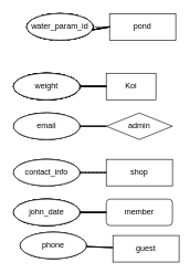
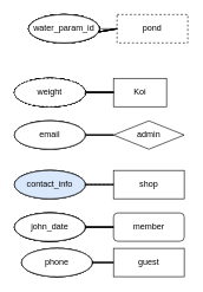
  <mxCell id="0" />
  <mxCell id="1" parent="0" />
- <mxCell id="2" value="guest" style="rounded=0;whiteSpace=wrap;html=1;" parent="1" vertex="1"><mxGeometry x="170" y="355" width="100" height="40" as="geometry" /></mxCell>
+ <mxCell id="2" value="guest" style="rounded=0;whiteSpace=wrap;html=1;" parent="1" vertex="1"><mxGeometry x="160" y="350" width="100" height="40" as="geometry" /></mxCell>
  <mxCell id="3" value="guest_id" style="ellipse;whiteSpace=wrap;html=1;align=center;fontStyle=4;" parent="1" vertex="1"><mxGeometry x="30" y="350" width="100" height="40" as="geometry" /></mxCell>
  <mxCell id="4" value="name" style="ellipse;whiteSpace=wrap;html=1;align=center;" parent="1" vertex="1"><mxGeometry x="30" y="350" width="100" height="40" as="geometry" /></mxCell>
  <mxCell id="5" value="email" style="ellipse;whiteSpace=wrap;html=1;align=center;" parent="1" vertex="1"><mxGeometry x="30" y="350" width="100" height="40" as="geometry" /></mxCell>
  <mxCell id="6" value="phone" style="ellipse;whiteSpace=wrap;html=1;align=center;" parent="1" vertex="1"><mxGeometry x="30" y="350" width="100" height="40" as="geometry" /></mxCell>
  <mxCell id="7" value="" style="endArrow=none;html=1;rounded=0;" parent="1" source="3" target="2" edge="1"><mxGeometry relative="1" as="geometry"><mxPoint x="120" y="260" as="sourcePoint" /><mxPoint x="280" y="260" as="targetPoint" /></mxGeometry></mxCell>
  <mxCell id="8" value="" style="endArrow=none;html=1;rounded=0;" parent="1" source="4" target="2" edge="1"><mxGeometry relative="1" as="geometry"><mxPoint x="120" y="260" as="sourcePoint" /><mxPoint x="280" y="260" as="targetPoint" /></mxGeometry></mxCell>
  <mxCell id="9" value="" style="endArrow=none;html=1;rounded=0;" parent="1" source="5" target="2" edge="1"><mxGeometry relative="1" as="geometry"><mxPoint x="120" y="260" as="sourcePoint" /><mxPoint x="280" y="260" as="targetPoint" /></mxGeometry></mxCell>
  <mxCell id="10" value="" style="endArrow=none;html=1;rounded=0;" parent="1" source="6" target="2" edge="1"><mxGeometry relative="1" as="geometry"><mxPoint x="120" y="260" as="sourcePoint" /><mxPoint x="280" y="260" as="targetPoint" /></mxGeometry></mxCell>
  <mxCell id="11" value="member" style="whiteSpace=wrap;html=1;align=center;rounded=1;" parent="1" vertex="1"><mxGeometry x="160" y="300" width="100" height="40" as="geometry" /></mxCell>
  <mxCell id="12" value="member_id" style="ellipse;whiteSpace=wrap;html=1;align=center;fontStyle=4;" parent="1" vertex="1"><mxGeometry x="20" y="300" width="100" height="40" as="geometry" /></mxCell>
  <mxCell id="13" value="name" style="ellipse;whiteSpace=wrap;html=1;align=center;" parent="1" vertex="1"><mxGeometry x="20" y="300" width="100" height="40" as="geometry" /></mxCell>
  <mxCell id="14" value="email" style="ellipse;whiteSpace=wrap;html=1;align=center;" parent="1" vertex="1"><mxGeometry x="20" y="300" width="100" height="40" as="geometry" /></mxCell>
  <mxCell id="15" value="" style="endArrow=none;html=1;rounded=0;" parent="1" source="11" target="14" edge="1"><mxGeometry relative="1" as="geometry"><mxPoint x="130" y="320" as="sourcePoint" /><mxPoint x="290" y="320" as="targetPoint" /></mxGeometry></mxCell>
  <mxCell id="16" value="phone" style="ellipse;whiteSpace=wrap;html=1;align=center;" parent="1" vertex="1"><mxGeometry x="20" y="300" width="100" height="40" as="geometry" /></mxCell>
  <mxCell id="17" value="adress" style="ellipse;whiteSpace=wrap;html=1;align=center;" parent="1" vertex="1"><mxGeometry x="20" y="300" width="100" height="40" as="geometry" /></mxCell>
  <mxCell id="18" value="john_date" style="ellipse;whiteSpace=wrap;html=1;align=center;" parent="1" vertex="1"><mxGeometry x="20" y="300" width="100" height="40" as="geometry" /></mxCell>
  <mxCell id="19" value="" style="endArrow=none;html=1;rounded=0;" parent="1" source="12" target="11" edge="1"><mxGeometry relative="1" as="geometry"><mxPoint x="130" y="320" as="sourcePoint" /><mxPoint x="290" y="320" as="targetPoint" /></mxGeometry></mxCell>
  <mxCell id="20" value="" style="endArrow=none;html=1;rounded=0;" parent="1" source="13" target="11" edge="1"><mxGeometry relative="1" as="geometry"><mxPoint x="130" y="320" as="sourcePoint" /><mxPoint x="290" y="320" as="targetPoint" /></mxGeometry></mxCell>
  <mxCell id="21" value="" style="endArrow=none;html=1;rounded=0;" parent="1" source="11" target="16" edge="1"><mxGeometry relative="1" as="geometry"><mxPoint x="130" y="320" as="sourcePoint" /><mxPoint x="290" y="320" as="targetPoint" /></mxGeometry></mxCell>
  <mxCell id="22" value="" style="endArrow=none;html=1;rounded=0;" parent="1" source="11" target="17" edge="1"><mxGeometry relative="1" as="geometry"><mxPoint x="130" y="320" as="sourcePoint" /><mxPoint x="290" y="320" as="targetPoint" /></mxGeometry></mxCell>
  <mxCell id="23" value="" style="endArrow=none;html=1;rounded=0;" parent="1" source="11" target="18" edge="1"><mxGeometry relative="1" as="geometry"><mxPoint x="130" y="320" as="sourcePoint" /><mxPoint x="290" y="320" as="targetPoint" /></mxGeometry></mxCell>
  <mxCell id="24" value="shop" style="whiteSpace=wrap;html=1;align=center;" parent="1" vertex="1"><mxGeometry x="160" y="240" width="100" height="40" as="geometry" /></mxCell>
  <mxCell id="25" value="shop_id" style="ellipse;whiteSpace=wrap;html=1;align=center;fontStyle=4;" parent="1" vertex="1"><mxGeometry x="20" y="240" width="100" height="40" as="geometry" /></mxCell>
  <mxCell id="26" value="name" style="ellipse;whiteSpace=wrap;html=1;align=center;" parent="1" vertex="1"><mxGeometry x="20" y="240" width="100" height="40" as="geometry" /></mxCell>
  <mxCell id="27" value="adress" style="ellipse;whiteSpace=wrap;html=1;align=center;" parent="1" vertex="1"><mxGeometry x="20" y="240" width="100" height="40" as="geometry" /></mxCell>
- <mxCell id="28" value="contact_info" style="ellipse;whiteSpace=wrap;html=1;align=center;" parent="1" vertex="1"><mxGeometry x="20" y="240" width="100" height="40" as="geometry" /></mxCell>
+ <mxCell id="28" value="contact_info" style="ellipse;whiteSpace=wrap;html=1;align=center;fillColor=#dae8fc;" parent="1" vertex="1"><mxGeometry x="20" y="240" width="100" height="40" as="geometry" /></mxCell>
  <mxCell id="29" value="" style="endArrow=none;html=1;rounded=0;dashed=1;" parent="1" source="24" target="28" edge="1"><mxGeometry relative="1" as="geometry"><mxPoint x="100" y="190" as="sourcePoint" /><mxPoint x="260" y="190" as="targetPoint" /></mxGeometry></mxCell>
  <mxCell id="30" value="" style="endArrow=none;html=1;rounded=0;" parent="1" source="24" target="27" edge="1"><mxGeometry relative="1" as="geometry"><mxPoint x="100" y="190" as="sourcePoint" /><mxPoint x="260" y="190" as="targetPoint" /></mxGeometry></mxCell>
  <mxCell id="31" value="" style="endArrow=none;html=1;rounded=0;" parent="1" source="26" target="24" edge="1"><mxGeometry relative="1" as="geometry"><mxPoint x="100" y="190" as="sourcePoint" /><mxPoint x="260" y="190" as="targetPoint" /></mxGeometry></mxCell>
  <mxCell id="32" value="" style="endArrow=none;html=1;rounded=0;" parent="1" source="25" target="24" edge="1"><mxGeometry relative="1" as="geometry"><mxPoint x="100" y="190" as="sourcePoint" /><mxPoint x="260" y="190" as="targetPoint" /></mxGeometry></mxCell>
  <mxCell id="33" value="admin" style="rhombus;whiteSpace=wrap;html=1;align=center;" parent="1" vertex="1"><mxGeometry x="160" y="170" width="100" height="40" as="geometry" /></mxCell>
  <mxCell id="34" value="username" style="ellipse;whiteSpace=wrap;html=1;align=center;" parent="1" vertex="1"><mxGeometry x="20" y="170" width="100" height="40" as="geometry" /></mxCell>
  <mxCell id="35" value="admin_id" style="ellipse;whiteSpace=wrap;html=1;align=center;fontStyle=4;" parent="1" vertex="1"><mxGeometry x="20" y="170" width="100" height="40" as="geometry" /></mxCell>
  <mxCell id="36" value="" style="endArrow=none;html=1;rounded=0;" parent="1" source="33" target="35" edge="1"><mxGeometry relative="1" as="geometry"><mxPoint x="100" y="190" as="sourcePoint" /><mxPoint x="260" y="190" as="targetPoint" /></mxGeometry></mxCell>
  <mxCell id="37" value="" style="endArrow=none;html=1;rounded=0;" parent="1" source="34" target="33" edge="1"><mxGeometry relative="1" as="geometry"><mxPoint x="100" y="190" as="sourcePoint" /><mxPoint x="260" y="190" as="targetPoint" /></mxGeometry></mxCell>
  <mxCell id="38" value="password" style="ellipse;whiteSpace=wrap;html=1;align=center;" parent="1" vertex="1"><mxGeometry x="20" y="170" width="100" height="40" as="geometry" /></mxCell>
  <mxCell id="39" value="email" style="ellipse;whiteSpace=wrap;html=1;align=center;" parent="1" vertex="1"><mxGeometry x="20" y="170" width="100" height="40" as="geometry" /></mxCell>
  <mxCell id="40" value="" style="endArrow=none;html=1;rounded=0;" parent="1" source="33" target="38" edge="1"><mxGeometry relative="1" as="geometry"><mxPoint x="100" y="190" as="sourcePoint" /><mxPoint x="260" y="190" as="targetPoint" /></mxGeometry></mxCell>
  <mxCell id="41" value="" style="endArrow=none;html=1;rounded=0;" parent="1" source="33" target="39" edge="1"><mxGeometry relative="1" as="geometry"><mxPoint x="100" y="190" as="sourcePoint" /><mxPoint x="260" y="190" as="targetPoint" /></mxGeometry></mxCell>
  <mxCell id="42" value="Koi" style="whiteSpace=wrap;html=1;align=center;" parent="1" vertex="1"><mxGeometry x="160" y="110" width="75" height="40" as="geometry" /></mxCell>
  <mxCell id="43" value="name" style="ellipse;whiteSpace=wrap;html=1;align=center;" parent="1" vertex="1"><mxGeometry x="20" y="110" width="100" height="40" as="geometry" /></mxCell>
  <mxCell id="44" value="Koi_id" style="ellipse;whiteSpace=wrap;html=1;align=center;fontStyle=4;" vertex="1" parent="1"><mxGeometry x="20" y="110" width="100" height="40" as="geometry" /></mxCell>
  <mxCell id="45" value="image" style="ellipse;whiteSpace=wrap;html=1;align=center;" vertex="1" parent="1"><mxGeometry x="20" y="110" width="100" height="40" as="geometry" /></mxCell>
  <mxCell id="46" value="body_shape" style="ellipse;whiteSpace=wrap;html=1;align=center;" vertex="1" parent="1"><mxGeometry x="20" y="110" width="100" height="40" as="geometry" /></mxCell>
  <mxCell id="47" value="age" style="ellipse;whiteSpace=wrap;html=1;align=center;" vertex="1" parent="1"><mxGeometry x="20" y="110" width="100" height="40" as="geometry" /></mxCell>
  <mxCell id="48" value="size" style="ellipse;whiteSpace=wrap;html=1;align=center;" vertex="1" parent="1"><mxGeometry x="20" y="110" width="100" height="40" as="geometry" /></mxCell>
  <mxCell id="49" value="gender" style="ellipse;whiteSpace=wrap;html=1;align=center;" vertex="1" parent="1"><mxGeometry x="20" y="110" width="100" height="40" as="geometry" /></mxCell>
  <mxCell id="50" value="breed" style="ellipse;whiteSpace=wrap;html=1;align=center;" vertex="1" parent="1"><mxGeometry x="20" y="110" width="100" height="40" as="geometry" /></mxCell>
  <mxCell id="51" value="origin" style="ellipse;whiteSpace=wrap;html=1;align=center;" vertex="1" parent="1"><mxGeometry x="20" y="110" width="100" height="40" as="geometry" /></mxCell>
  <mxCell id="52" value="pond_id" style="ellipse;whiteSpace=wrap;html=1;align=center;" vertex="1" parent="1"><mxGeometry x="20" y="110" width="100" height="40" as="geometry" /></mxCell>
  <mxCell id="53" value="" style="endArrow=none;html=1;rounded=0;" edge="1" parent="1" source="42" target="44"><mxGeometry relative="1" as="geometry"><mxPoint x="80" y="170" as="sourcePoint" /><mxPoint x="240" y="170" as="targetPoint" /></mxGeometry></mxCell>
  <mxCell id="54" value="" style="endArrow=none;html=1;rounded=0;" edge="1" parent="1" source="42" target="43"><mxGeometry relative="1" as="geometry"><mxPoint x="80" y="170" as="sourcePoint" /><mxPoint x="240" y="170" as="targetPoint" /></mxGeometry></mxCell>
  <mxCell id="55" value="" style="endArrow=none;html=1;rounded=0;" edge="1" parent="1" source="42" target="45"><mxGeometry relative="1" as="geometry"><mxPoint x="80" y="120" as="sourcePoint" /><mxPoint x="240" y="120" as="targetPoint" /></mxGeometry></mxCell>
  <mxCell id="56" value="" style="endArrow=none;html=1;rounded=0;" edge="1" parent="1" source="42" target="46"><mxGeometry relative="1" as="geometry"><mxPoint x="80" y="120" as="sourcePoint" /><mxPoint x="240" y="120" as="targetPoint" /></mxGeometry></mxCell>
  <mxCell id="57" value="" style="endArrow=none;html=1;rounded=0;" edge="1" parent="1" source="42" target="47"><mxGeometry relative="1" as="geometry"><mxPoint x="80" y="120" as="sourcePoint" /><mxPoint x="240" y="120" as="targetPoint" /></mxGeometry></mxCell>
  <mxCell id="58" value="" style="endArrow=none;html=1;rounded=0;" edge="1" parent="1" source="67" target="42"><mxGeometry relative="1" as="geometry"><mxPoint x="80" y="120" as="sourcePoint" /><mxPoint x="240" y="120" as="targetPoint" /></mxGeometry></mxCell>
  <mxCell id="59" value="" style="endArrow=none;html=1;rounded=0;" edge="1" parent="1" source="50" target="42"><mxGeometry relative="1" as="geometry"><mxPoint x="80" y="120" as="sourcePoint" /><mxPoint x="240" y="120" as="targetPoint" /></mxGeometry></mxCell>
  <mxCell id="60" value="" style="endArrow=none;html=1;rounded=0;" edge="1" parent="1" source="42" target="48"><mxGeometry relative="1" as="geometry"><mxPoint x="80" y="120" as="sourcePoint" /><mxPoint x="240" y="120" as="targetPoint" /></mxGeometry></mxCell>
  <mxCell id="61" value="" style="endArrow=none;html=1;rounded=0;" edge="1" parent="1" source="49" target="42"><mxGeometry relative="1" as="geometry"><mxPoint x="80" y="120" as="sourcePoint" /><mxPoint x="240" y="120" as="targetPoint" /><Array as="points" /></mxGeometry></mxCell>
  <mxCell id="62" value="" style="endArrow=none;html=1;rounded=0;" edge="1" parent="1" source="42" target="51"><mxGeometry relative="1" as="geometry"><mxPoint x="80" y="120" as="sourcePoint" /><mxPoint x="240" y="120" as="targetPoint" /></mxGeometry></mxCell>
  <mxCell id="63" value="" style="endArrow=none;html=1;rounded=0;" edge="1" parent="1" source="67" target="52"><mxGeometry relative="1" as="geometry"><mxPoint x="80" y="120" as="sourcePoint" /><mxPoint x="240" y="120" as="targetPoint" /></mxGeometry></mxCell>
  <mxCell id="64" value="price" style="ellipse;whiteSpace=wrap;html=1;align=center;" vertex="1" parent="1"><mxGeometry x="20" y="110" width="100" height="40" as="geometry" /></mxCell>
  <mxCell id="65" value="" style="endArrow=none;html=1;rounded=0;" edge="1" parent="1" source="42" target="64"><mxGeometry relative="1" as="geometry"><mxPoint x="80" y="170" as="sourcePoint" /><mxPoint x="240" y="170" as="targetPoint" /></mxGeometry></mxCell>
  <mxCell id="66" value="" style="endArrow=none;html=1;rounded=0;" edge="1" parent="1" source="42" target="67"><mxGeometry relative="1" as="geometry"><mxPoint x="160" y="133" as="sourcePoint" /><mxPoint x="-41" y="147" as="targetPoint" /></mxGeometry></mxCell>
- <mxCell id="67" value="weight" style="ellipse;whiteSpace=wrap;html=1;align=center;" vertex="1" parent="1"><mxGeometry x="20" y="110" width="100" height="40" as="geometry" /></mxCell>
- <mxCell id="68" value="pond" style="whiteSpace=wrap;html=1;align=center;" vertex="1" parent="1"><mxGeometry x="165" y="20" width="100" height="40" as="geometry" /></mxCell>
+ <mxCell id="67" value="weight" style="ellipse;whiteSpace=wrap;html=1;align=center;dashed=1;" vertex="1" parent="1"><mxGeometry x="20" y="110" width="100" height="40" as="geometry" /></mxCell>
+ <mxCell id="68" value="pond" style="whiteSpace=wrap;html=1;align=center;dashed=1;" vertex="1" parent="1"><mxGeometry x="165" y="20" width="100" height="40" as="geometry" /></mxCell>
  <mxCell id="69" value="size" style="ellipse;whiteSpace=wrap;html=1;align=center;" vertex="1" parent="1"><mxGeometry x="40" y="20" width="100" height="40" as="geometry" /></mxCell>
  <mxCell id="70" value="pond_id" style="ellipse;whiteSpace=wrap;html=1;align=center;fontStyle=4;" vertex="1" parent="1"><mxGeometry x="40" y="20" width="100" height="40" as="geometry" /></mxCell>
  <mxCell id="71" value="name" style="ellipse;whiteSpace=wrap;html=1;align=center;" vertex="1" parent="1"><mxGeometry x="40" y="20" width="100" height="40" as="geometry" /></mxCell>
  <mxCell id="72" value="image" style="ellipse;whiteSpace=wrap;html=1;align=center;" vertex="1" parent="1"><mxGeometry x="40" y="20" width="100" height="40" as="geometry" /></mxCell>
  <mxCell id="73" value="depth" style="ellipse;whiteSpace=wrap;html=1;align=center;" vertex="1" parent="1"><mxGeometry x="40" y="20" width="100" height="40" as="geometry" /></mxCell>
  <mxCell id="74" value="volume" style="ellipse;whiteSpace=wrap;html=1;align=center;" vertex="1" parent="1"><mxGeometry x="40" y="20" width="100" height="40" as="geometry" /></mxCell>
  <mxCell id="75" value="drain_count" style="ellipse;whiteSpace=wrap;html=1;align=center;" vertex="1" parent="1"><mxGeometry x="40" y="20" width="100" height="40" as="geometry" /></mxCell>
  <mxCell id="76" value="pump_capacity" style="ellipse;whiteSpace=wrap;html=1;align=center;" vertex="1" parent="1"><mxGeometry x="40" y="20" width="100" height="40" as="geometry" /></mxCell>
  <mxCell id="77" value="water_param_id" style="ellipse;whiteSpace=wrap;html=1;align=center;" vertex="1" parent="1"><mxGeometry x="40" y="20" width="100" height="40" as="geometry" /></mxCell>
  <mxCell id="78" value="" style="endArrow=none;html=1;rounded=0;" edge="1" parent="1" source="69" target="68"><mxGeometry relative="1" as="geometry"><mxPoint x="80" y="60" as="sourcePoint" /><mxPoint x="240" y="60" as="targetPoint" /></mxGeometry></mxCell>
  <mxCell id="79" value="" style="endArrow=none;html=1;rounded=0;" edge="1" parent="1" source="73" target="68"><mxGeometry relative="1" as="geometry"><mxPoint x="80" y="60" as="sourcePoint" /><mxPoint x="240" y="60" as="targetPoint" /></mxGeometry></mxCell>
  <mxCell id="80" value="" style="endArrow=none;html=1;rounded=0;" edge="1" parent="1" source="71" target="68"><mxGeometry relative="1" as="geometry"><mxPoint x="80" y="60" as="sourcePoint" /><mxPoint x="240" y="60" as="targetPoint" /></mxGeometry></mxCell>
  <mxCell id="81" value="" style="endArrow=none;html=1;rounded=0;" edge="1" parent="1" source="72" target="68"><mxGeometry relative="1" as="geometry"><mxPoint x="80" y="60" as="sourcePoint" /><mxPoint x="240" y="60" as="targetPoint" /></mxGeometry></mxCell>
  <mxCell id="82" value="" style="endArrow=none;html=1;rounded=0;" edge="1" parent="1" source="70" target="68"><mxGeometry relative="1" as="geometry"><mxPoint x="80" y="60" as="sourcePoint" /><mxPoint x="240" y="60" as="targetPoint" /></mxGeometry></mxCell>
  <mxCell id="83" value="" style="endArrow=none;html=1;rounded=0;" edge="1" parent="1" source="68" target="76"><mxGeometry relative="1" as="geometry"><mxPoint x="80" y="60" as="sourcePoint" /><mxPoint x="240" y="60" as="targetPoint" /></mxGeometry></mxCell>
  <mxCell id="84" value="" style="endArrow=none;html=1;rounded=0;" edge="1" parent="1" source="75" target="68"><mxGeometry relative="1" as="geometry"><mxPoint x="80" y="60" as="sourcePoint" /><mxPoint x="240" y="60" as="targetPoint" /></mxGeometry></mxCell>
  <mxCell id="85" value="" style="endArrow=none;html=1;rounded=0;" edge="1" parent="1" source="74" target="68"><mxGeometry relative="1" as="geometry"><mxPoint x="80" y="60" as="sourcePoint" /><mxPoint x="240" y="60" as="targetPoint" /></mxGeometry></mxCell>
  <mxCell id="86" value="" style="endArrow=none;html=1;rounded=0;" edge="1" parent="1" source="77" target="68"><mxGeometry relative="1" as="geometry"><mxPoint x="80" y="60" as="sourcePoint" /><mxPoint x="240" y="60" as="targetPoint" /></mxGeometry></mxCell>
